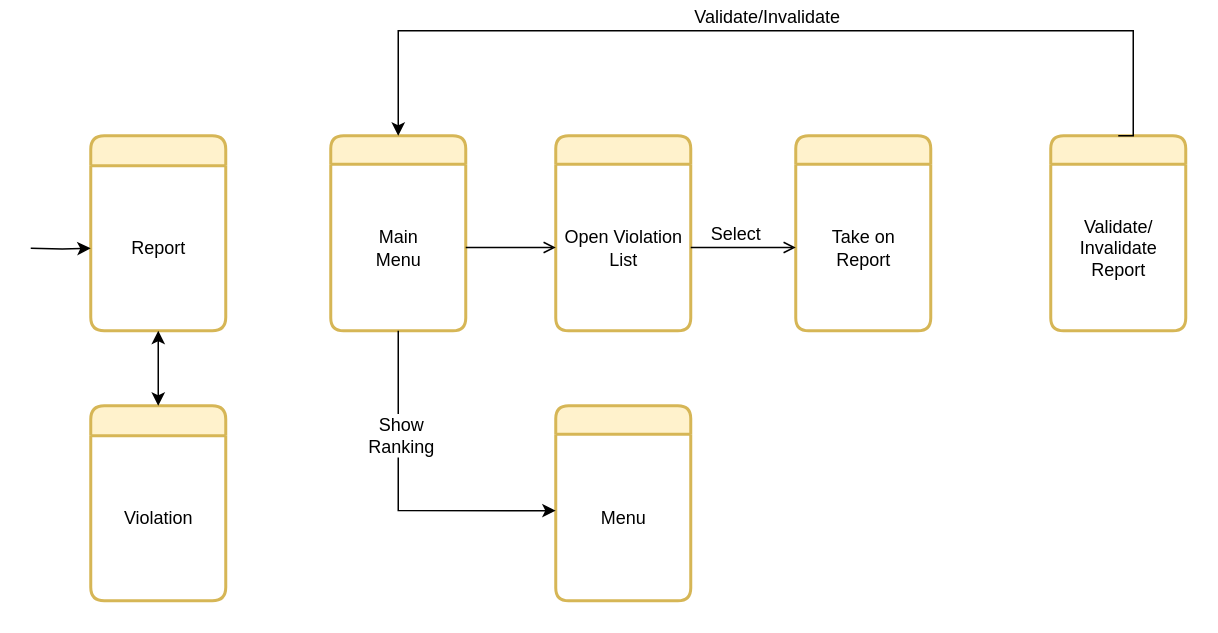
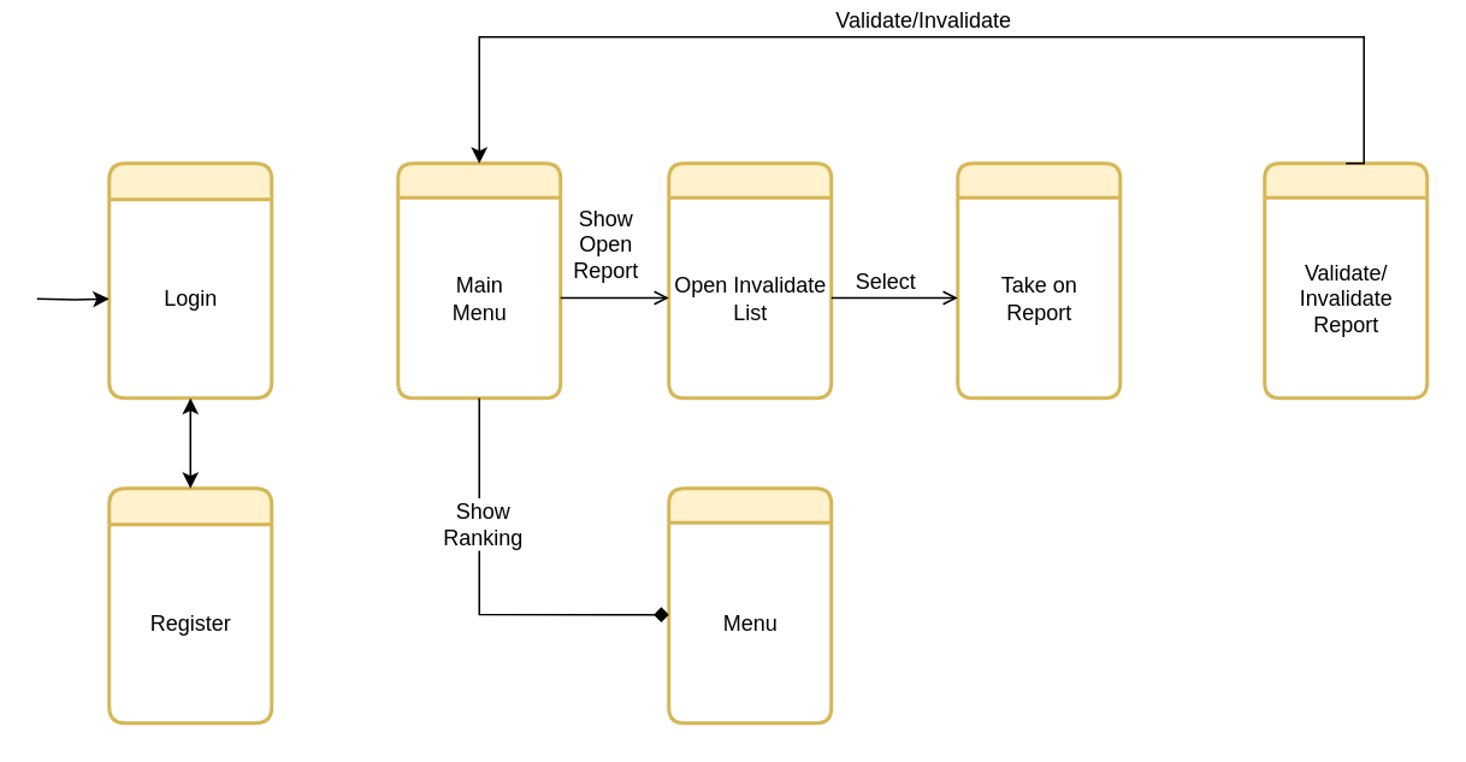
  <mxCell id="0" />
  <mxCell id="1" parent="0" />
  <mxCell id="2" value="" style="swimlane;childLayout=stackLayout;horizontal=1;startSize=20;horizontalStack=0;fillColor=#fff2cc;rounded=1;fontSize=14;fontStyle=0;strokeWidth=2;resizeParent=0;resizeLast=1;shadow=0;dashed=0;align=center;strokeColor=#d6b656;" parent="1" vertex="1"><mxGeometry x="60" y="90" width="90" height="130" as="geometry"><mxRectangle x="260" y="240" width="50" height="40" as="alternateBounds" /></mxGeometry></mxCell>
- <mxCell id="3" value="Report" style="text;html=1;align=center;verticalAlign=middle;resizable=0;points=[];;autosize=1;" parent="2" vertex="1"><mxGeometry y="20" width="90" height="110" as="geometry" /></mxCell>
+ <mxCell id="3" value="Login" style="text;html=1;align=center;verticalAlign=middle;resizable=0;points=[];;autosize=1;" parent="2" vertex="1"><mxGeometry y="20" width="90" height="110" as="geometry" /></mxCell>
  <mxCell id="4" value="" style="swimlane;childLayout=stackLayout;horizontal=1;startSize=19;horizontalStack=0;fillColor=#fff2cc;rounded=1;fontSize=14;fontStyle=0;strokeWidth=2;resizeParent=0;resizeLast=1;shadow=0;dashed=0;align=center;strokeColor=#d6b656;" parent="1" vertex="1"><mxGeometry x="220" y="90" width="90" height="130" as="geometry"><mxRectangle x="260" y="240" width="50" height="40" as="alternateBounds" /></mxGeometry></mxCell>
  <mxCell id="5" value="Main&lt;br&gt;Menu" style="text;html=1;align=center;verticalAlign=middle;resizable=0;points=[];;autosize=1;" parent="4" vertex="1"><mxGeometry y="19" width="90" height="111" as="geometry" /></mxCell>
  <mxCell id="6" value="" style="swimlane;childLayout=stackLayout;horizontal=1;startSize=19;horizontalStack=0;fillColor=#fff2cc;rounded=1;fontSize=14;fontStyle=0;strokeWidth=2;resizeParent=0;resizeLast=1;shadow=0;dashed=0;align=center;strokeColor=#d6b656;" parent="1" vertex="1"><mxGeometry x="370" y="90" width="90" height="130" as="geometry"><mxRectangle x="260" y="240" width="50" height="40" as="alternateBounds" /></mxGeometry></mxCell>
- <mxCell id="7" value="Open Violation&lt;br&gt;List" style="text;html=1;align=center;verticalAlign=middle;resizable=0;points=[];;autosize=1;" parent="6" vertex="1"><mxGeometry y="19" width="90" height="111" as="geometry" /></mxCell>
+ <mxCell id="7" value="Open Invalidate&lt;br&gt;List" style="text;html=1;align=center;verticalAlign=middle;resizable=0;points=[];;autosize=1;" parent="6" vertex="1"><mxGeometry y="19" width="90" height="111" as="geometry" /></mxCell>
  <mxCell id="8" value="" style="swimlane;childLayout=stackLayout;horizontal=1;startSize=19;horizontalStack=0;fillColor=#fff2cc;rounded=1;fontSize=14;fontStyle=0;strokeWidth=2;resizeParent=0;resizeLast=1;shadow=0;dashed=0;align=center;strokeColor=#d6b656;" parent="1" vertex="1"><mxGeometry x="530" y="90" width="90" height="130" as="geometry"><mxRectangle x="260" y="240" width="50" height="40" as="alternateBounds" /></mxGeometry></mxCell>
  <mxCell id="9" value="Take on &lt;br&gt;Report" style="text;html=1;align=center;verticalAlign=middle;resizable=0;points=[];;autosize=1;" parent="8" vertex="1"><mxGeometry y="19" width="90" height="111" as="geometry" /></mxCell>
  <mxCell id="10" value="" style="swimlane;childLayout=stackLayout;horizontal=1;startSize=19;horizontalStack=0;fillColor=#fff2cc;rounded=1;fontSize=14;fontStyle=0;strokeWidth=2;resizeParent=0;resizeLast=1;shadow=0;dashed=0;align=center;strokeColor=#d6b656;" parent="1" vertex="1"><mxGeometry x="700" y="90" width="90" height="130" as="geometry"><mxRectangle x="260" y="240" width="50" height="40" as="alternateBounds" /></mxGeometry></mxCell>
  <mxCell id="11" value="Validate/&lt;br&gt;Invalidate&lt;br&gt;Report" style="text;html=1;align=center;verticalAlign=middle;resizable=0;points=[];;autosize=1;" parent="10" vertex="1"><mxGeometry y="19" width="90" height="111" as="geometry" /></mxCell>
  <mxCell id="12" value="" style="swimlane;childLayout=stackLayout;horizontal=1;startSize=19;horizontalStack=0;fillColor=#fff2cc;rounded=1;fontSize=14;fontStyle=0;strokeWidth=2;resizeParent=0;resizeLast=1;shadow=0;dashed=0;align=center;strokeColor=#d6b656;" parent="1" vertex="1"><mxGeometry x="370" y="270" width="90" height="130" as="geometry"><mxRectangle x="260" y="240" width="50" height="40" as="alternateBounds" /></mxGeometry></mxCell>
  <mxCell id="13" value="Menu" style="text;html=1;align=center;verticalAlign=middle;resizable=0;points=[];;autosize=1;" parent="12" vertex="1"><mxGeometry y="19" width="90" height="111" as="geometry" /></mxCell>
  <mxCell id="14" style="edgeStyle=orthogonalEdgeStyle;rounded=0;orthogonalLoop=1;jettySize=auto;html=1;entryX=0;entryY=0.5;entryDx=0;entryDy=0;entryPerimeter=0;endArrow=open;" parent="1" source="5" target="7" edge="1"><mxGeometry relative="1" as="geometry" /></mxCell>
- <mxCell id="15" style="edgeStyle=orthogonalEdgeStyle;rounded=0;orthogonalLoop=1;jettySize=auto;html=1;entryX=0;entryY=0.459;entryDx=0;entryDy=0;entryPerimeter=0;" parent="1" source="5" target="13" edge="1"><mxGeometry relative="1" as="geometry"><Array as="points"><mxPoint x="265" y="340" /></Array></mxGeometry></mxCell>
+ <mxCell id="15" style="edgeStyle=orthogonalEdgeStyle;rounded=0;orthogonalLoop=1;jettySize=auto;html=1;entryX=0;entryY=0.459;entryDx=0;entryDy=0;entryPerimeter=0;endArrow=diamond;" parent="1" source="5" target="13" edge="1"><mxGeometry relative="1" as="geometry"><Array as="points"><mxPoint x="265" y="340" /></Array></mxGeometry></mxCell>
  <mxCell id="16" value="Show&lt;br&gt;Ranking" style="text;html=1;align=center;verticalAlign=middle;resizable=0;points=[];;labelBackgroundColor=#ffffff;" parent="15" vertex="1" connectable="0"><mxGeometry x="-0.387" y="1" relative="1" as="geometry"><mxPoint as="offset" /></mxGeometry></mxCell>
  <mxCell id="17" style="edgeStyle=orthogonalEdgeStyle;rounded=0;orthogonalLoop=1;jettySize=auto;html=1;endArrow=open;" parent="1" source="7" target="9" edge="1"><mxGeometry relative="1" as="geometry" /></mxCell>
  <mxCell id="18" value="Select" style="text;html=1;align=center;verticalAlign=middle;resizable=0;points=[];;labelBackgroundColor=#ffffff;" parent="17" vertex="1" connectable="0"><mxGeometry x="-0.133" y="-1" relative="1" as="geometry"><mxPoint x="-0.5" y="-10.5" as="offset" /></mxGeometry></mxCell>
  <mxCell id="19" value="" style="swimlane;childLayout=stackLayout;horizontal=1;startSize=20;horizontalStack=0;fillColor=#fff2cc;rounded=1;fontSize=14;fontStyle=0;strokeWidth=2;resizeParent=0;resizeLast=1;shadow=0;dashed=0;align=center;strokeColor=#d6b656;" parent="1" vertex="1"><mxGeometry x="60" y="270" width="90" height="130" as="geometry"><mxRectangle x="260" y="240" width="50" height="40" as="alternateBounds" /></mxGeometry></mxCell>
- <mxCell id="20" value="Violation" style="text;html=1;align=center;verticalAlign=middle;resizable=0;points=[];;autosize=1;" parent="19" vertex="1"><mxGeometry y="20" width="90" height="110" as="geometry" /></mxCell>
+ <mxCell id="20" value="Register" style="text;html=1;align=center;verticalAlign=middle;resizable=0;points=[];;autosize=1;" parent="19" vertex="1"><mxGeometry y="20" width="90" height="110" as="geometry" /></mxCell>
  <mxCell id="21" style="edgeStyle=orthogonalEdgeStyle;rounded=0;orthogonalLoop=1;jettySize=auto;html=1;entryX=0.5;entryY=0;entryDx=0;entryDy=0;startArrow=classic;startFill=1;" parent="1" source="3" target="19" edge="1"><mxGeometry relative="1" as="geometry" /></mxCell>
  <mxCell id="22" style="edgeStyle=orthogonalEdgeStyle;rounded=0;orthogonalLoop=1;jettySize=auto;html=1;startArrow=none;startFill=0;" parent="1" target="3" edge="1"><mxGeometry relative="1" as="geometry"><mxPoint x="20" y="165" as="sourcePoint" /></mxGeometry></mxCell>
  <mxCell id="23" style="edgeStyle=orthogonalEdgeStyle;rounded=0;orthogonalLoop=1;jettySize=auto;html=1;entryX=0.5;entryY=0;entryDx=0;entryDy=0;startArrow=none;startFill=0;exitX=0.5;exitY=0;exitDx=0;exitDy=0;" parent="1" source="10" target="4" edge="1"><mxGeometry relative="1" as="geometry"><mxPoint x="875" y="80" as="sourcePoint" /><Array as="points"><mxPoint x="755" y="20" /><mxPoint x="265" y="20" /></Array></mxGeometry></mxCell>
  <mxCell id="24" value="Validate/Invalidate" style="text;html=1;align=center;verticalAlign=middle;resizable=0;points=[];;labelBackgroundColor=#ffffff;" parent="23" vertex="1" connectable="0"><mxGeometry x="-0.248" y="2" relative="1" as="geometry"><mxPoint x="-84" y="-12" as="offset" /></mxGeometry></mxCell>
+ <mxCell id="25" value="Show &lt;br&gt;Open &lt;br&gt;Report" style="text;html=1;align=center;verticalAlign=middle;resizable=0;points=[];;autosize=1;" parent="1" vertex="1"><mxGeometry x="310" y="110" width="50" height="50" as="geometry" /></mxCell>
